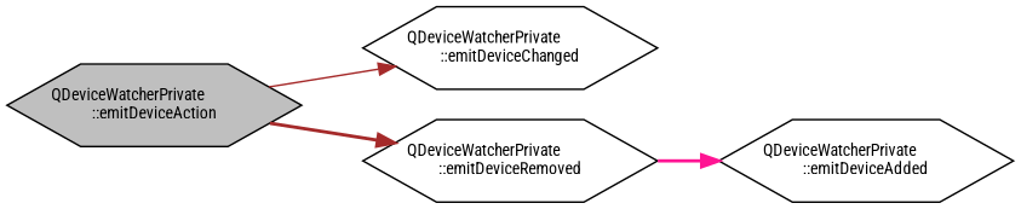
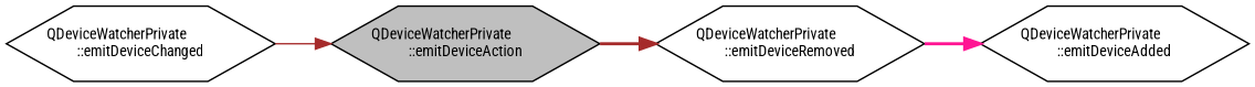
  digraph {
    fontname="Roboto Condensed"
    rankdir=LR
    node [color=black fillcolor=white fontname="Roboto Condensed" fontsize=10 shape=hexagon style=filled]
    edge [color=brown fontname="Roboto Condensed" fontsize=10 labelfontname=Helvetica labelfontsize=10 style=bold]
    n1 [fillcolor=grey75 fontcolor=black height=0.2 label="QDeviceWatcherPrivate\l::emitDeviceAction" width=0.4]
    n2 [height=0.2 label="QDeviceWatcherPrivate\l::emitDeviceChanged" width=0.4]
    n3 [height=0.2 label="QDeviceWatcherPrivate\l::emitDeviceRemoved" width=0.4]
    n4 [height=0.2 label="QDeviceWatcherPrivate\l::emitDeviceAdded" width=0.4]
-   n1 -> n2 [style=solid]
+   n2 -> n1 [style=solid]
    n1 -> n3
    n3 -> n4 [color=deeppink]
  }
